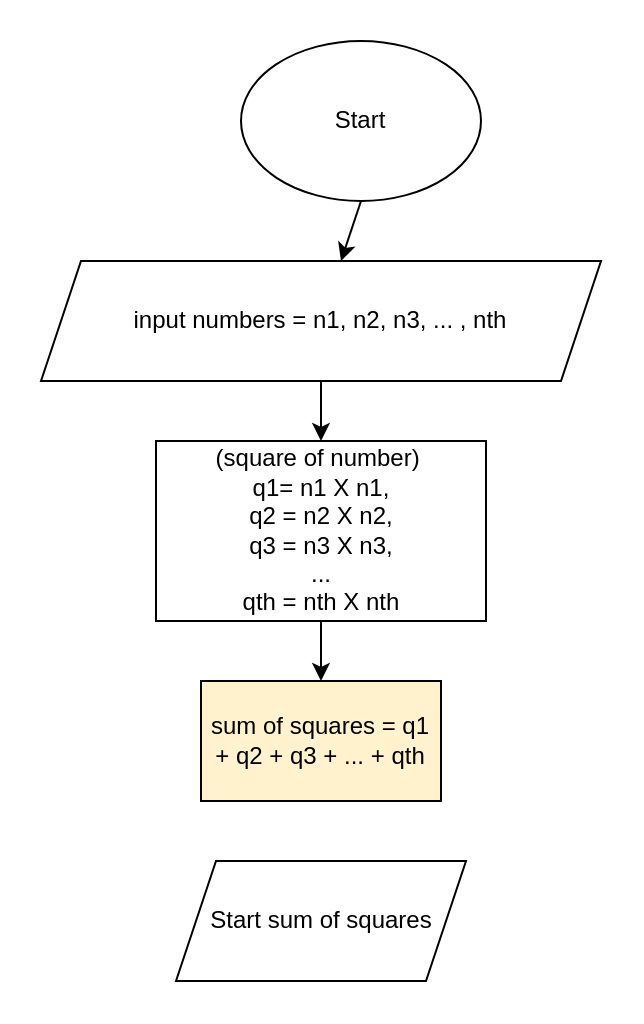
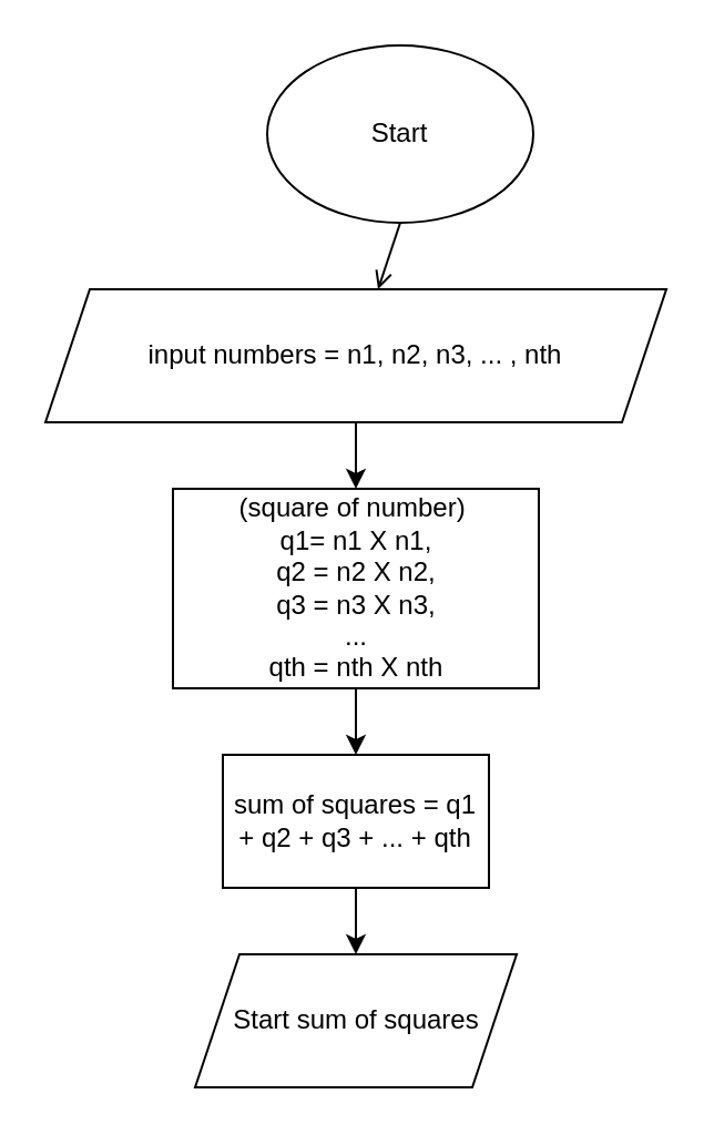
  <mxCell id="0" />
  <mxCell id="1" parent="0" />
  <mxCell id="2" value="Start" style="ellipse;whiteSpace=wrap;html=1;" vertex="1" parent="1"><mxGeometry x="120" y="20" width="120" height="80" as="geometry" /></mxCell>
  <mxCell id="3" value="input numbers = n1, n2, n3, ... , nth" style="shape=parallelogram;perimeter=parallelogramPerimeter;whiteSpace=wrap;html=1;fixedSize=1;" vertex="1" parent="1"><mxGeometry x="20" y="130" width="280" height="60" as="geometry" /></mxCell>
  <mxCell id="4" value="(square of number)&amp;nbsp; &lt;br&gt;q1= n1 X n1,&lt;br&gt;q2 = n2 X n2,&lt;br&gt;q3 = n3 X n3,&lt;br&gt;...&lt;br&gt;qth = nth X nth" style="rounded=0;whiteSpace=wrap;html=1;" vertex="1" parent="1"><mxGeometry x="77.5" y="220" width="165" height="90" as="geometry" /></mxCell>
- <mxCell id="5" value="" style="endArrow=classic;html=1;rounded=0;exitX=0.5;exitY=1;exitDx=0;exitDy=0;" edge="1" parent="1" source="2" target="3"><mxGeometry width="50" height="50" relative="1" as="geometry"><mxPoint x="230" y="230" as="sourcePoint" /><mxPoint x="280" y="180" as="targetPoint" /></mxGeometry></mxCell>
+ <mxCell id="5" value="" style="endArrow=open;html=1;rounded=0;exitX=0.5;exitY=1;exitDx=0;exitDy=0;" edge="1" parent="1" source="2" target="3"><mxGeometry width="50" height="50" relative="1" as="geometry"><mxPoint x="230" y="230" as="sourcePoint" /><mxPoint x="280" y="180" as="targetPoint" /></mxGeometry></mxCell>
  <mxCell id="6" value="" style="endArrow=classic;html=1;rounded=0;exitX=0.5;exitY=1;exitDx=0;exitDy=0;entryX=0.5;entryY=0;entryDx=0;entryDy=0;" edge="1" parent="1" source="3" target="4"><mxGeometry width="50" height="50" relative="1" as="geometry"><mxPoint x="230" y="230" as="sourcePoint" /><mxPoint x="280" y="180" as="targetPoint" /></mxGeometry></mxCell>
- <mxCell id="7" value="sum of squares = q1 + q2 + q3 + ... + qth" style="rounded=0;whiteSpace=wrap;html=1;fillColor=#fff2cc;" vertex="1" parent="1"><mxGeometry x="100" y="340" width="120" height="60" as="geometry" /></mxCell>
+ <mxCell id="7" value="sum of squares = q1 + q2 + q3 + ... + qth" style="rounded=0;whiteSpace=wrap;html=1;" vertex="1" parent="1"><mxGeometry x="100" y="340" width="120" height="60" as="geometry" /></mxCell>
  <mxCell id="8" value="Start sum of squares" style="shape=parallelogram;perimeter=parallelogramPerimeter;whiteSpace=wrap;html=1;fixedSize=1;" vertex="1" parent="1"><mxGeometry x="87.5" y="430" width="145" height="60" as="geometry" /></mxCell>
  <mxCell id="9" value="" style="endArrow=classic;html=1;rounded=0;entryX=0.5;entryY=0;entryDx=0;entryDy=0;exitX=0.5;exitY=1;exitDx=0;exitDy=0;" edge="1" parent="1" source="4" target="7"><mxGeometry width="50" height="50" relative="1" as="geometry"><mxPoint x="230" y="290" as="sourcePoint" /><mxPoint x="280" y="240" as="targetPoint" /></mxGeometry></mxCell>
+ <mxCell id="10" value="" style="endArrow=classic;html=1;rounded=0;entryX=0.5;entryY=0;entryDx=0;entryDy=0;exitX=0.5;exitY=1;exitDx=0;exitDy=0;" edge="1" parent="1" source="7" target="8"><mxGeometry width="50" height="50" relative="1" as="geometry"><mxPoint x="230" y="290" as="sourcePoint" /><mxPoint x="280" y="240" as="targetPoint" /></mxGeometry></mxCell>
